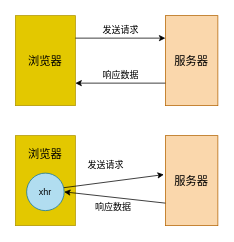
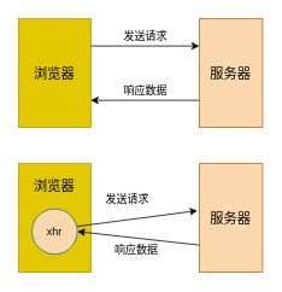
  <mxCell id="0" />
  <mxCell id="1" parent="0" />
  <mxCell id="2" value="&lt;font style=&quot;font-size: 15px&quot;&gt;浏览器&lt;/font&gt;" style="rounded=0;whiteSpace=wrap;html=1;fillColor=#e3c800;strokeColor=#B09500;fontColor=#000000;" vertex="1" parent="1"><mxGeometry x="20" y="20" width="80" height="120" as="geometry" /></mxCell>
  <mxCell id="3" value="&lt;font style=&quot;font-size: 15px&quot; color=&quot;#000000&quot;&gt;服务器&lt;/font&gt;" style="rounded=0;whiteSpace=wrap;html=1;fillColor=#fad7ac;strokeColor=#b46504;" vertex="1" parent="1"><mxGeometry x="220" y="20" width="70" height="120" as="geometry" /></mxCell>
  <mxCell id="4" value="" style="endArrow=classic;html=1;entryX=0;entryY=0.25;entryDx=0;entryDy=0;exitX=1;exitY=0.25;exitDx=0;exitDy=0;" edge="1" parent="1" source="2" target="3"><mxGeometry width="50" height="50" relative="1" as="geometry"><mxPoint x="20" y="180" as="sourcePoint" /><mxPoint x="70" y="130" as="targetPoint" /></mxGeometry></mxCell>
  <mxCell id="5" value="" style="endArrow=classic;html=1;exitX=0;exitY=0.75;exitDx=0;exitDy=0;entryX=1;entryY=0.75;entryDx=0;entryDy=0;" edge="1" parent="1" source="3" target="2"><mxGeometry width="50" height="50" relative="1" as="geometry"><mxPoint x="20" y="180" as="sourcePoint" /><mxPoint x="70" y="130" as="targetPoint" /></mxGeometry></mxCell>
  <mxCell id="6" value="发送请求" style="text;html=1;align=center;verticalAlign=middle;resizable=0;points=[];autosize=1;strokeColor=none;" vertex="1" parent="1"><mxGeometry x="130" y="30" width="60" height="20" as="geometry" /></mxCell>
  <mxCell id="7" value="响应数据" style="text;html=1;align=center;verticalAlign=middle;resizable=0;points=[];autosize=1;strokeColor=none;" vertex="1" parent="1"><mxGeometry x="130" y="90" width="60" height="20" as="geometry" /></mxCell>
  <mxCell id="8" value="&lt;font style=&quot;font-size: 15px&quot;&gt;浏览器&lt;br&gt;&lt;br&gt;&lt;br&gt;&lt;br&gt;&lt;br&gt;&lt;/font&gt;" style="rounded=0;whiteSpace=wrap;html=1;fillColor=#e3c800;strokeColor=#B09500;fontColor=#000000;" vertex="1" parent="1"><mxGeometry x="20" y="180" width="80" height="120" as="geometry" /></mxCell>
  <mxCell id="9" value="&lt;font style=&quot;font-size: 15px&quot; color=&quot;#000000&quot;&gt;服务器&lt;/font&gt;" style="rounded=0;whiteSpace=wrap;html=1;fillColor=#fad7ac;strokeColor=#b46504;" vertex="1" parent="1"><mxGeometry x="220" y="180" width="70" height="120" as="geometry" /></mxCell>
  <mxCell id="10" value="" style="endArrow=classic;html=1;entryX=-0.029;entryY=0.433;entryDx=0;entryDy=0;entryPerimeter=0;" edge="1" parent="1" target="9"><mxGeometry width="50" height="50" relative="1" as="geometry"><mxPoint x="80" y="250" as="sourcePoint" /><mxPoint x="70" y="290" as="targetPoint" /></mxGeometry></mxCell>
  <mxCell id="11" value="" style="endArrow=classic;html=1;exitX=0;exitY=0.75;exitDx=0;exitDy=0;entryX=1;entryY=0.5;entryDx=0;entryDy=0;" edge="1" parent="1" source="9" target="14"><mxGeometry width="50" height="50" relative="1" as="geometry"><mxPoint x="20" y="340" as="sourcePoint" /><mxPoint x="70" y="290" as="targetPoint" /></mxGeometry></mxCell>
  <mxCell id="12" value="发送请求" style="text;html=1;align=center;verticalAlign=middle;resizable=0;points=[];autosize=1;strokeColor=none;" vertex="1" parent="1"><mxGeometry x="110" y="210" width="60" height="20" as="geometry" /></mxCell>
  <mxCell id="13" value="响应数据" style="text;html=1;align=center;verticalAlign=middle;resizable=0;points=[];autosize=1;strokeColor=none;" vertex="1" parent="1"><mxGeometry x="120" y="265" width="60" height="20" as="geometry" /></mxCell>
- <mxCell id="14" value="&lt;font color=&quot;#000000&quot;&gt;xhr&lt;/font&gt;" style="ellipse;whiteSpace=wrap;html=1;aspect=fixed;strokeColor=#10739e;fillColor=#b1ddf0;" vertex="1" parent="1"><mxGeometry x="35" y="230" width="50" height="50" as="geometry" /></mxCell>
+ <mxCell id="14" value="&lt;font color=&quot;#000000&quot;&gt;xhr&lt;/font&gt;" style="ellipse;whiteSpace=wrap;html=1;aspect=fixed;strokeColor=#10739e;fillColor=#fad7ac;" vertex="1" parent="1"><mxGeometry x="35" y="230" width="50" height="50" as="geometry" /></mxCell>
